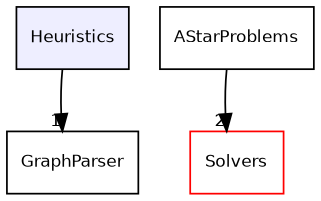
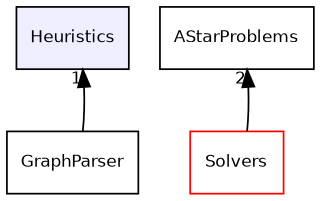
  digraph {
    compound=true
    node [fontname=Helvetica fontsize=10 shape=box]
    edge [labeldistance=1.5 labelfontname=Helvetica labelfontsize=10]
    n1 [fillcolor="#eeeeff" label=Heuristics pencolor=black style=filled]
    n2 [label=GraphParser]
    n3 [label=AStarProblems]
    n4 [color=red fillcolor=white label=Solvers style=filled]
-   n1 -> n2 [headlabel=1]
-   n3 -> n4 [headlabel=2]
+   n2 -> n1 [headlabel=1]
+   n4 -> n3 [headlabel=2]
  }
